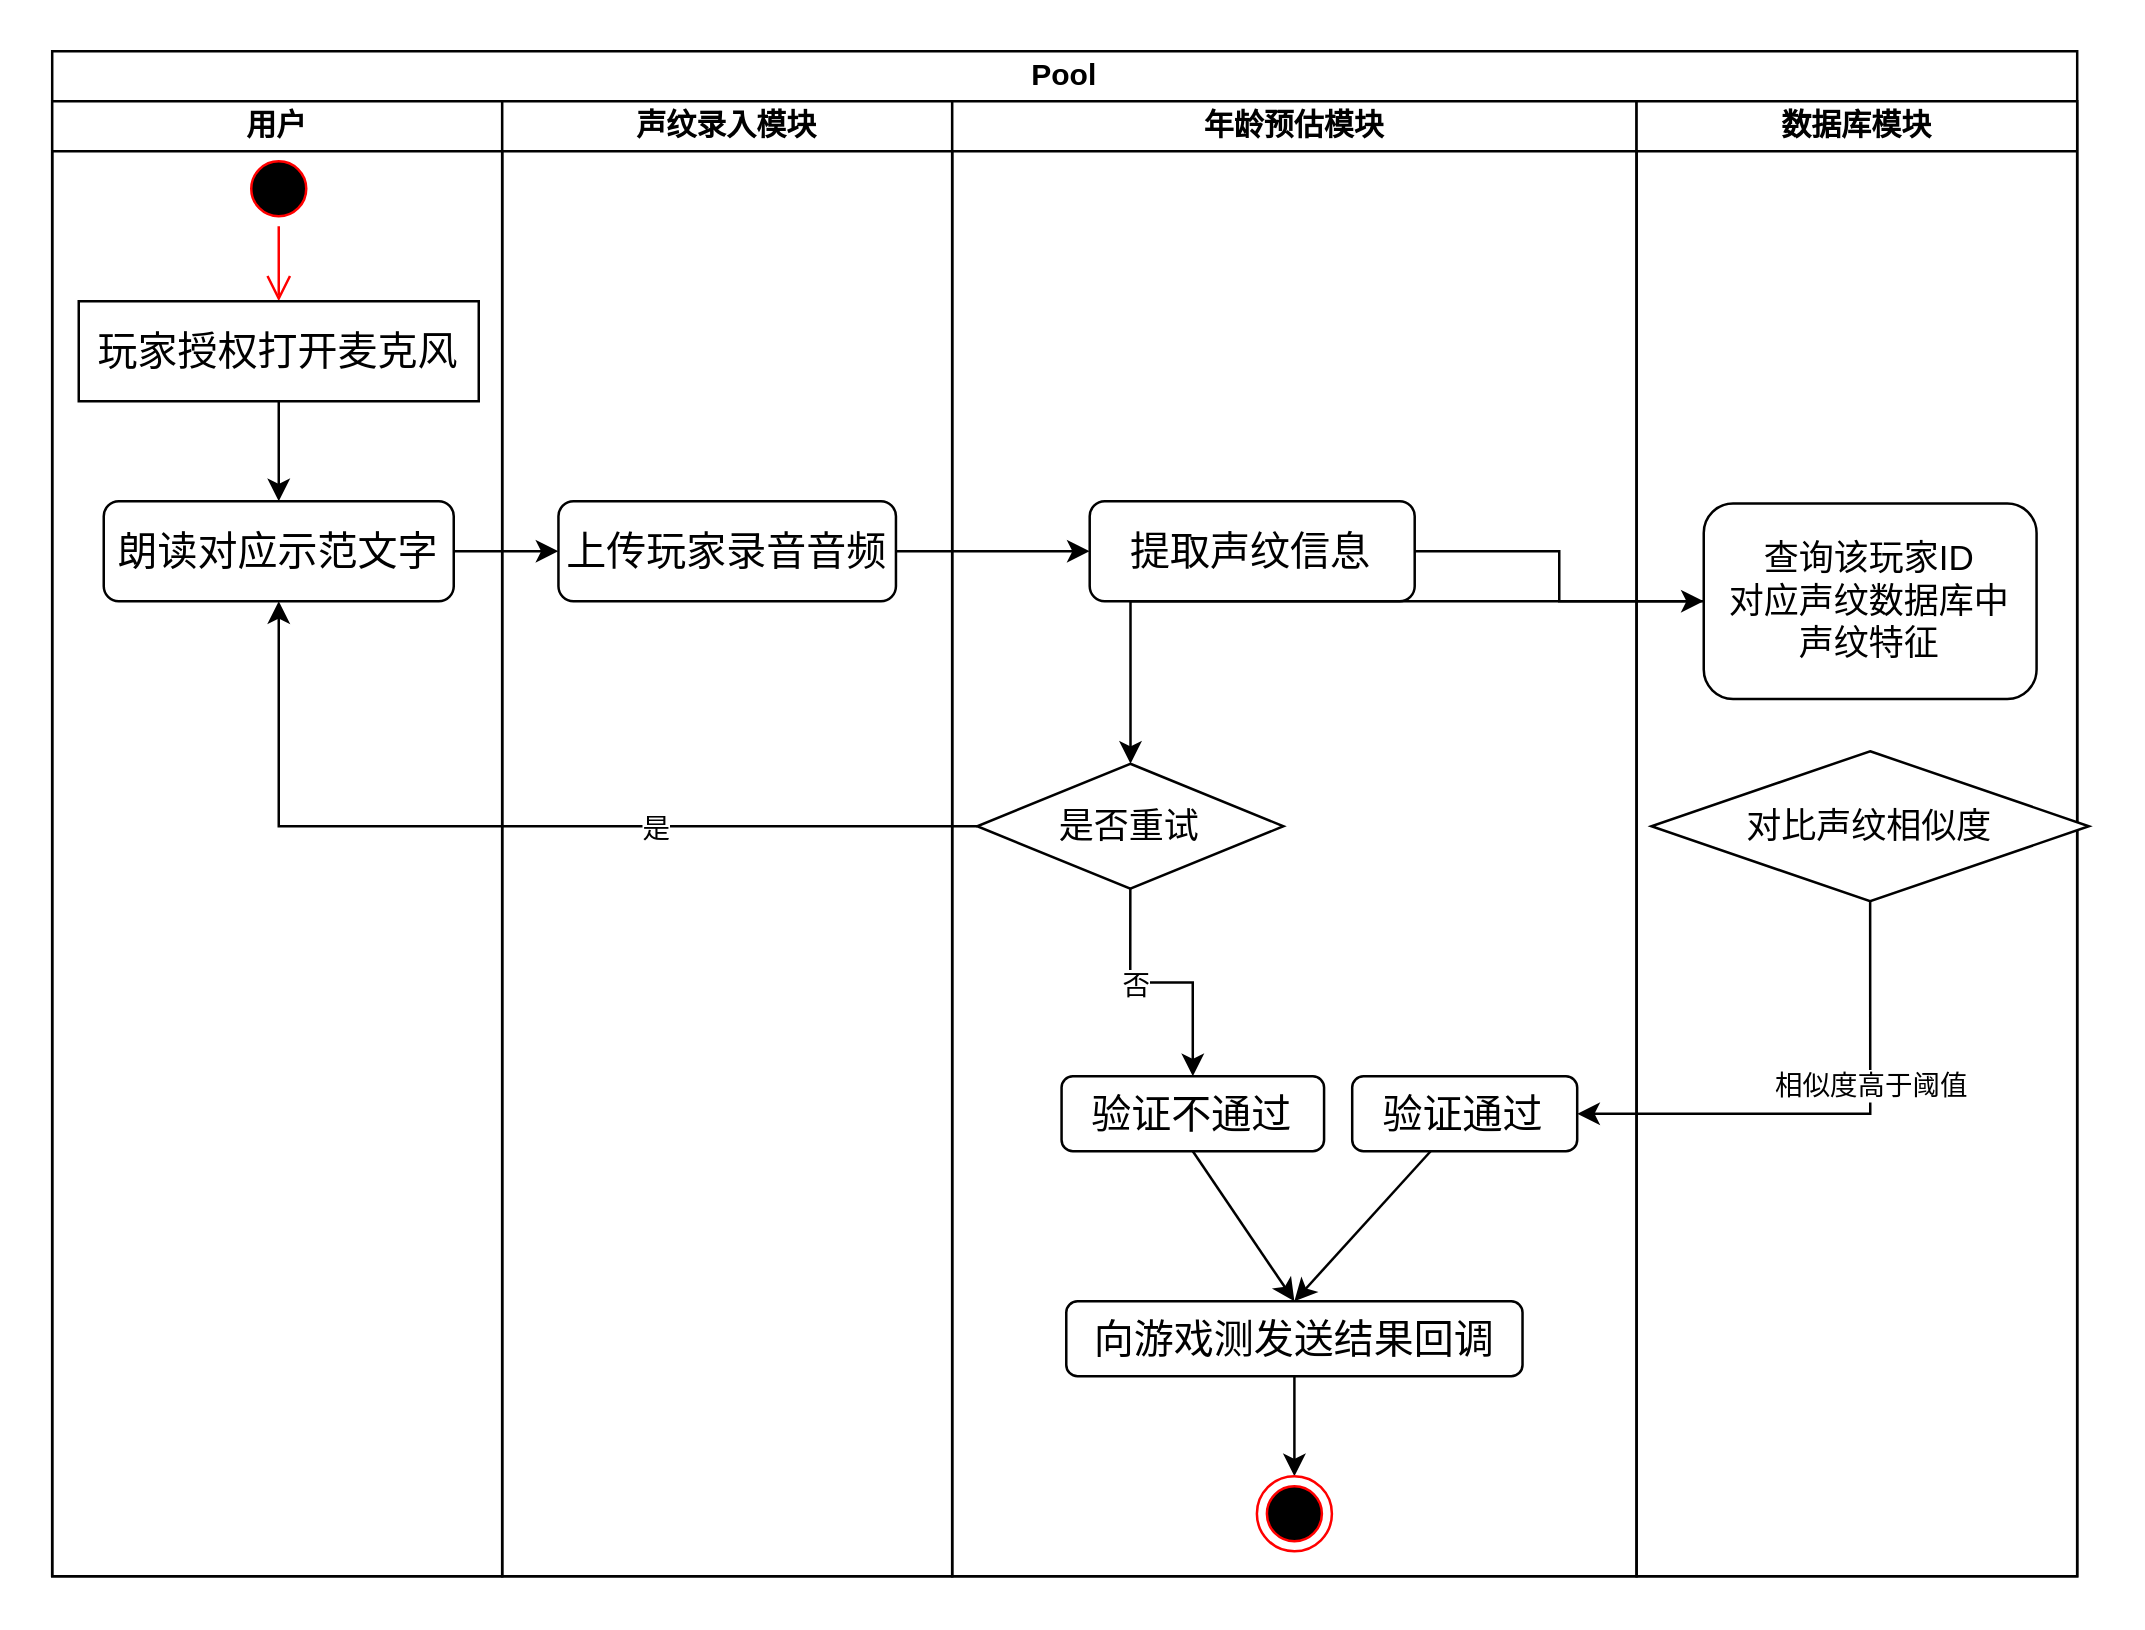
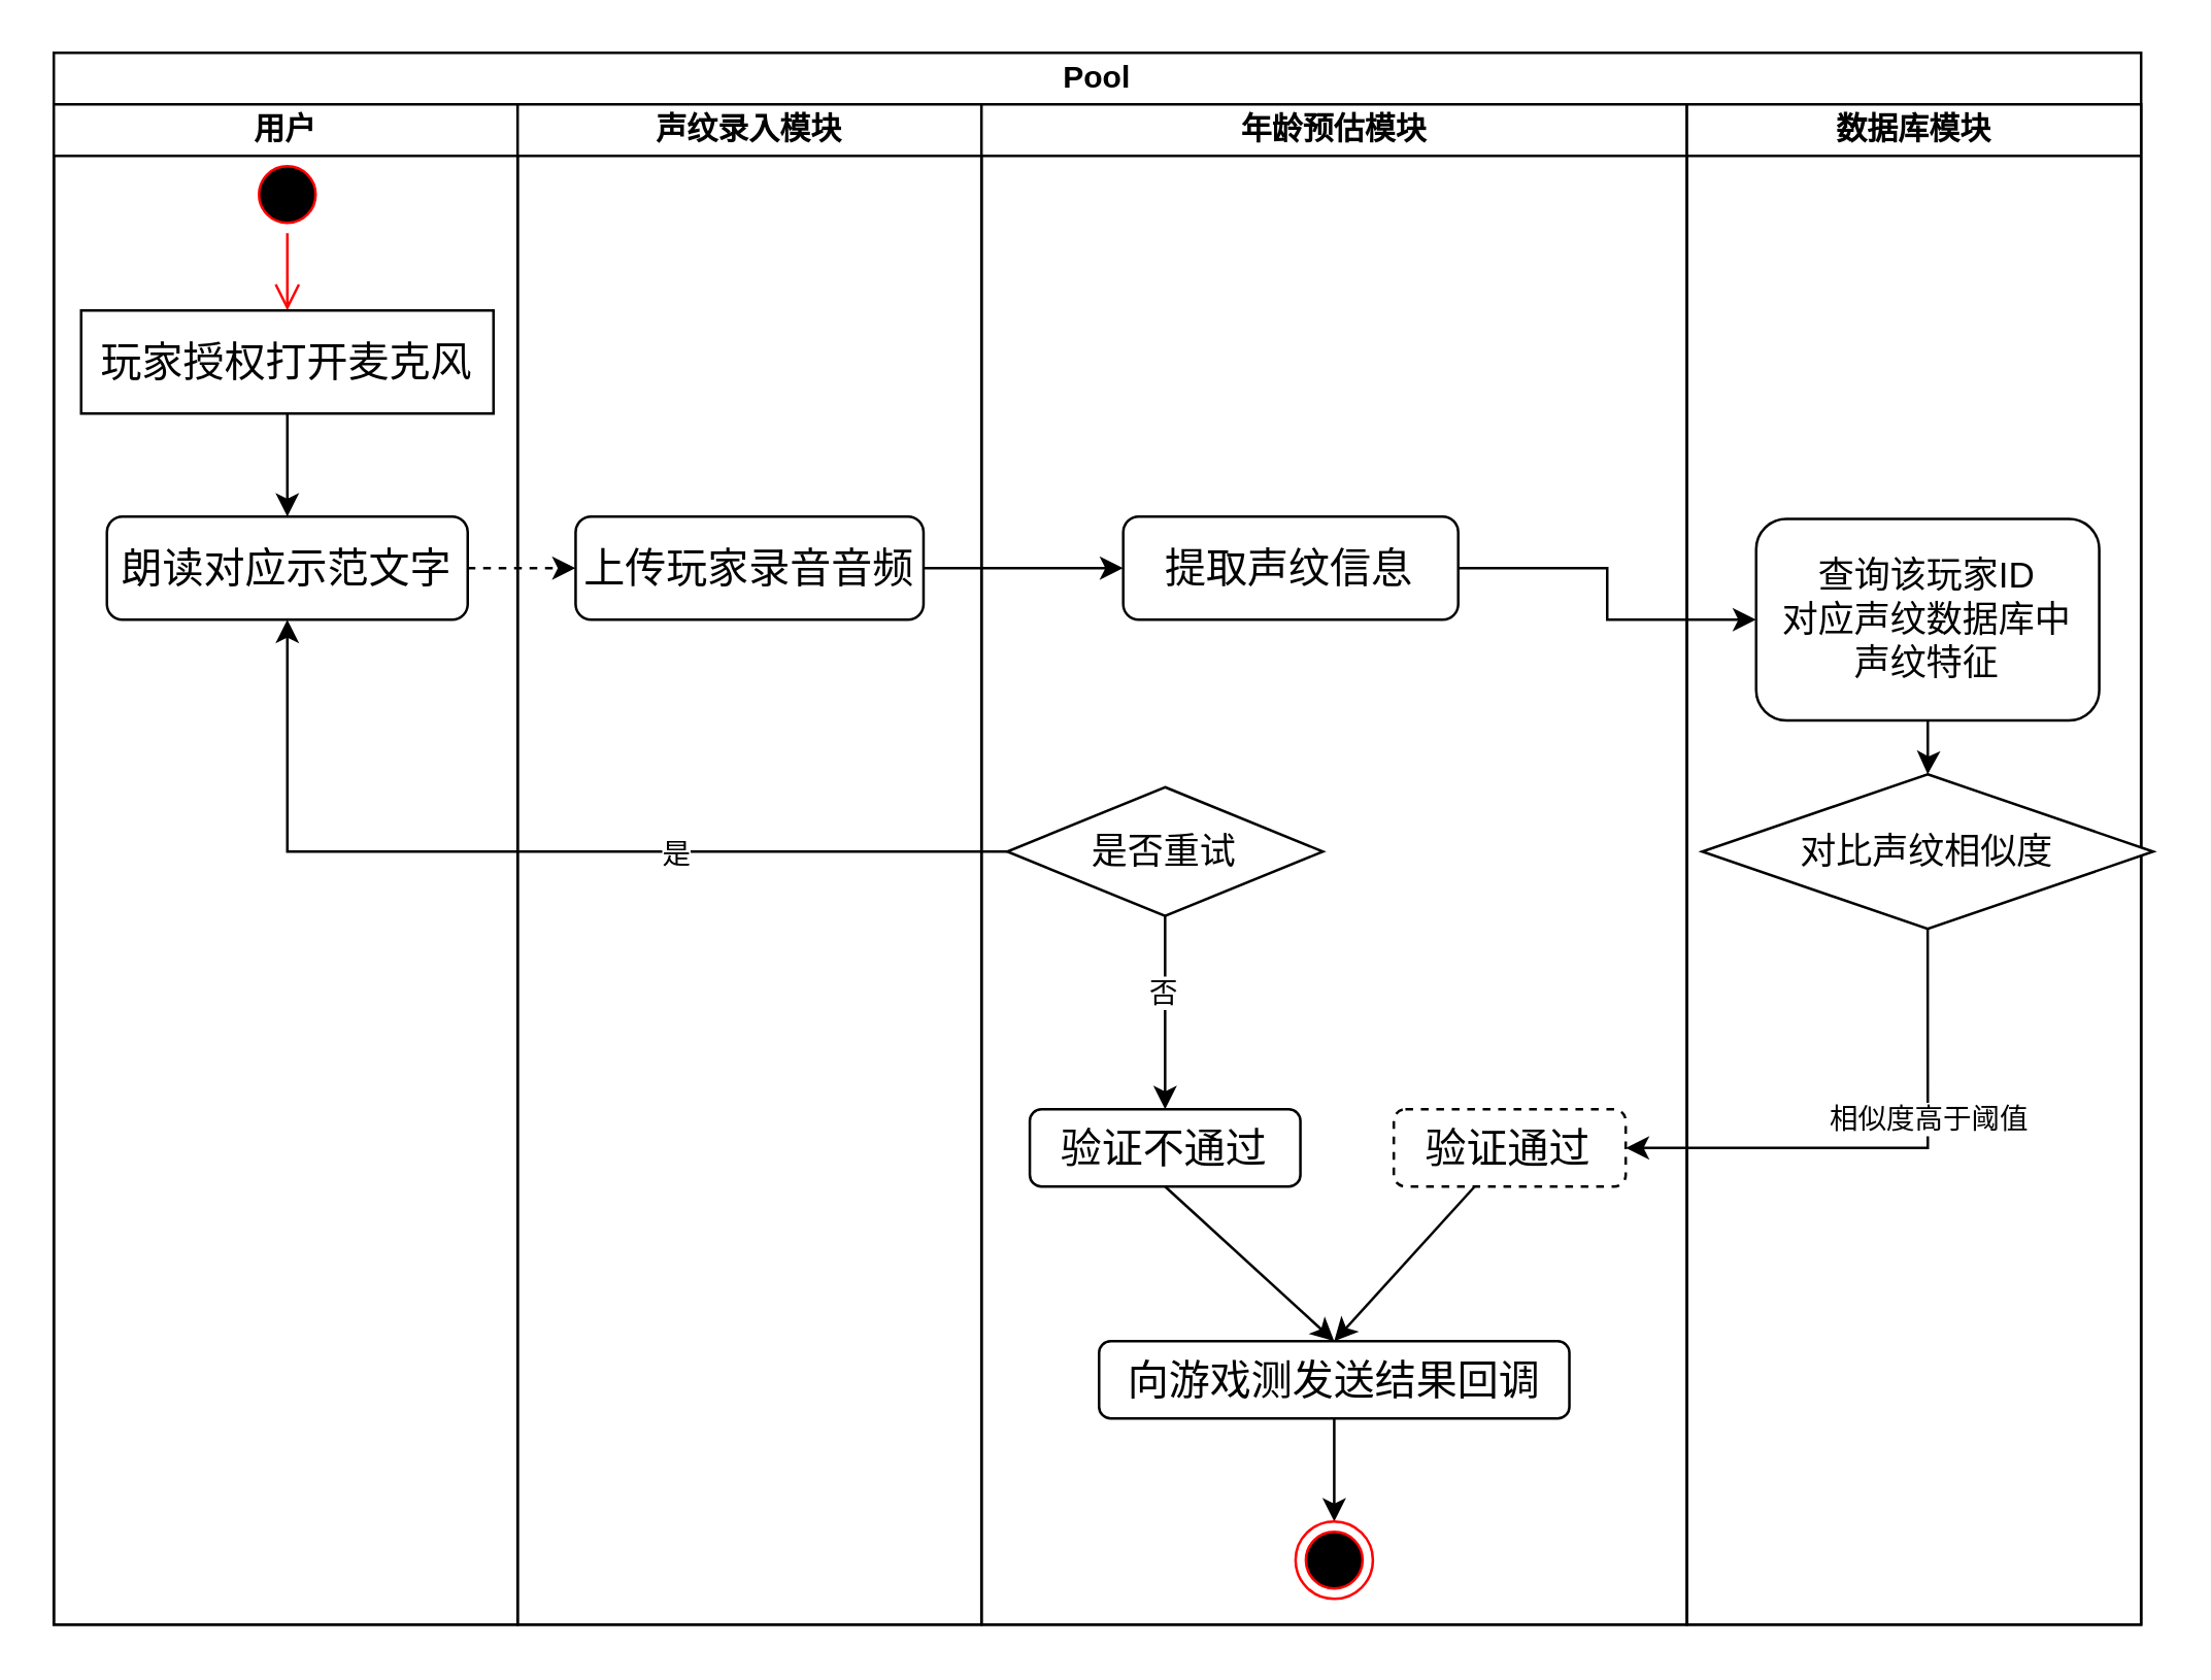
  <mxCell id="0" />
  <mxCell id="1" parent="0" />
  <mxCell id="2" value="Pool" style="swimlane;childLayout=stackLayout;resizeParent=1;resizeParentMax=0;startSize=20;html=1;" vertex="1" parent="1"><mxGeometry x="20.38" y="20" width="810" height="610" as="geometry" /></mxCell>
  <mxCell id="3" value="用户" style="swimlane;startSize=20;html=1;" vertex="1" parent="2"><mxGeometry y="20" width="180" height="590" as="geometry" /></mxCell>
  <mxCell id="4" value="" style="ellipse;html=1;shape=startState;fillColor=#000000;strokeColor=#ff0000;" vertex="1" parent="3"><mxGeometry x="75.62" y="20" width="30" height="30" as="geometry" /></mxCell>
  <mxCell id="5" value="" style="edgeStyle=orthogonalEdgeStyle;html=1;verticalAlign=bottom;endArrow=open;endSize=8;strokeColor=#ff0000;rounded=0;entryX=0.5;entryY=0;entryDx=0;entryDy=0;" edge="1" parent="3" source="4" target="6"><mxGeometry relative="1" as="geometry"><mxPoint x="50" y="120" as="targetPoint" /></mxGeometry></mxCell>
  <mxCell id="6" value="&lt;font style=&quot;font-size: 16px;&quot; face=&quot;Lucida Console&quot;&gt;玩家授权打开麦克风&lt;/font&gt;" style="whiteSpace=wrap;html=1;rounded=0;" vertex="1" parent="3"><mxGeometry x="10.62" y="80" width="160" height="40" as="geometry" /></mxCell>
  <mxCell id="7" value="&lt;font face=&quot;Lucida Console&quot; style=&quot;font-size: 16px;&quot;&gt;朗读对应示范文字&lt;/font&gt;" style="rounded=1;whiteSpace=wrap;html=1;" vertex="1" parent="3"><mxGeometry x="20.62" y="160" width="140" height="40" as="geometry" /></mxCell>
  <mxCell id="8" style="edgeStyle=orthogonalEdgeStyle;rounded=0;orthogonalLoop=1;jettySize=auto;html=1;" edge="1" parent="3" source="6" target="7"><mxGeometry relative="1" as="geometry" /></mxCell>
  <mxCell id="9" value="声纹录入模块" style="swimlane;startSize=20;html=1;" vertex="1" parent="2"><mxGeometry x="180" y="20" width="180" height="590" as="geometry" /></mxCell>
  <mxCell id="10" value="&lt;font face=&quot;Lucida Console&quot; style=&quot;font-size: 16px;&quot;&gt;上传玩家录音音频&lt;/font&gt;" style="rounded=1;whiteSpace=wrap;html=1;" vertex="1" parent="9"><mxGeometry x="22.5" y="160" width="135" height="40" as="geometry" /></mxCell>
- <mxCell id="11" style="edgeStyle=orthogonalEdgeStyle;rounded=0;orthogonalLoop=1;jettySize=auto;html=1;exitX=1;exitY=0.5;exitDx=0;exitDy=0;entryX=0;entryY=0.5;entryDx=0;entryDy=0;" edge="1" parent="2" source="7" target="10"><mxGeometry relative="1" as="geometry" /></mxCell>
+ <mxCell id="11" style="edgeStyle=orthogonalEdgeStyle;rounded=0;orthogonalLoop=1;jettySize=auto;html=1;exitX=1;exitY=0.5;exitDx=0;exitDy=0;entryX=0;entryY=0.5;entryDx=0;entryDy=0;dashed=1;" edge="1" parent="2" source="7" target="10"><mxGeometry relative="1" as="geometry" /></mxCell>
  <mxCell id="12" style="edgeStyle=orthogonalEdgeStyle;rounded=0;orthogonalLoop=1;jettySize=auto;html=1;exitX=1;exitY=0.5;exitDx=0;exitDy=0;entryX=0;entryY=0.5;entryDx=0;entryDy=0;" edge="1" parent="2" source="10" target="16"><mxGeometry relative="1" as="geometry" /></mxCell>
  <mxCell id="13" style="edgeStyle=orthogonalEdgeStyle;rounded=0;orthogonalLoop=1;jettySize=auto;html=1;exitX=0;exitY=0.5;exitDx=0;exitDy=0;entryX=0.5;entryY=1;entryDx=0;entryDy=0;" edge="1" parent="2" source="17" target="7"><mxGeometry relative="1" as="geometry" /></mxCell>
  <mxCell id="14" value="是" style="edgeLabel;html=1;align=center;verticalAlign=middle;resizable=0;points=[];" vertex="1" connectable="0" parent="13"><mxGeometry x="-0.022" y="-1" relative="1" as="geometry"><mxPoint x="52" y="1" as="offset" /></mxGeometry></mxCell>
  <mxCell id="15" value="年龄预估模块" style="swimlane;startSize=20;html=1;" vertex="1" parent="2"><mxGeometry x="360" y="20" width="273.75" height="590" as="geometry" /></mxCell>
  <mxCell id="16" value="&lt;font size=&quot;3&quot; face=&quot;Lucida Console&quot;&gt;提取声纹信息&lt;br&gt;&lt;/font&gt;" style="rounded=1;whiteSpace=wrap;html=1;" vertex="1" parent="15"><mxGeometry x="55" y="160" width="130" height="40" as="geometry" /></mxCell>
  <mxCell id="17" value="&lt;span style=&quot;font-size: 14px;&quot;&gt;是否重试&lt;/span&gt;" style="rhombus;whiteSpace=wrap;html=1;" vertex="1" parent="15"><mxGeometry x="10" y="265" width="122.5" height="50" as="geometry" /></mxCell>
- <mxCell id="18" value="&lt;font size=&quot;3&quot; face=&quot;Lucida Console&quot;&gt;验证通过&lt;/font&gt;" style="rounded=1;whiteSpace=wrap;html=1;" vertex="1" parent="15"><mxGeometry x="160" y="390" width="90" height="30" as="geometry" /></mxCell>
- <mxCell id="19" value="&lt;font size=&quot;3&quot; face=&quot;Lucida Console&quot;&gt;验证不通过&lt;/font&gt;" style="rounded=1;whiteSpace=wrap;html=1;" vertex="1" parent="15"><mxGeometry x="43.75" y="390" width="105" height="30" as="geometry" /></mxCell>
+ <mxCell id="18" value="&lt;font size=&quot;3&quot; face=&quot;Lucida Console&quot;&gt;验证通过&lt;/font&gt;" style="rounded=1;whiteSpace=wrap;html=1;dashed=1;" vertex="1" parent="15"><mxGeometry x="160" y="390" width="90" height="30" as="geometry" /></mxCell>
+ <mxCell id="19" value="&lt;font size=&quot;3&quot; face=&quot;Lucida Console&quot;&gt;验证不通过&lt;/font&gt;" style="rounded=1;whiteSpace=wrap;html=1;" vertex="1" parent="15"><mxGeometry x="18.75" y="390" width="105" height="30" as="geometry" /></mxCell>
  <mxCell id="20" style="rounded=0;orthogonalLoop=1;jettySize=auto;html=1;exitX=0.5;exitY=1;exitDx=0;exitDy=0;entryX=0.5;entryY=0;entryDx=0;entryDy=0;edgeStyle=orthogonalEdgeStyle;" edge="1" parent="15" source="17" target="19"><mxGeometry relative="1" as="geometry" /></mxCell>
  <mxCell id="21" value="否" style="edgeLabel;html=1;align=center;verticalAlign=middle;resizable=0;points=[];" vertex="1" connectable="0" parent="20"><mxGeometry x="-0.222" y="-1" relative="1" as="geometry"><mxPoint as="offset" /></mxGeometry></mxCell>
  <mxCell id="22" style="edgeStyle=orthogonalEdgeStyle;rounded=0;orthogonalLoop=1;jettySize=auto;html=1;exitX=0.5;exitY=1;exitDx=0;exitDy=0;entryX=0.5;entryY=0;entryDx=0;entryDy=0;" edge="1" parent="15" source="23" target="26"><mxGeometry relative="1" as="geometry" /></mxCell>
  <mxCell id="23" value="&lt;font size=&quot;3&quot; face=&quot;Lucida Console&quot;&gt;向游戏测发送结果回调&lt;/font&gt;" style="rounded=1;whiteSpace=wrap;html=1;" vertex="1" parent="15"><mxGeometry x="45.63" y="480" width="182.5" height="30" as="geometry" /></mxCell>
  <mxCell id="24" style="rounded=0;orthogonalLoop=1;jettySize=auto;html=1;entryX=0.5;entryY=0;entryDx=0;entryDy=0;" edge="1" parent="15" source="18" target="23"><mxGeometry relative="1" as="geometry" /></mxCell>
  <mxCell id="25" style="rounded=0;orthogonalLoop=1;jettySize=auto;html=1;exitX=0.5;exitY=1;exitDx=0;exitDy=0;entryX=0.5;entryY=0;entryDx=0;entryDy=0;" edge="1" parent="15" source="19" target="23"><mxGeometry relative="1" as="geometry" /></mxCell>
  <mxCell id="26" value="" style="ellipse;html=1;shape=endState;fillColor=#000000;strokeColor=#ff0000;" vertex="1" parent="15"><mxGeometry x="121.88" y="550" width="30" height="30" as="geometry" /></mxCell>
  <mxCell id="27" style="edgeStyle=orthogonalEdgeStyle;rounded=0;orthogonalLoop=1;jettySize=auto;html=1;entryX=0;entryY=0.5;entryDx=0;entryDy=0;" edge="1" parent="2" source="16" target="30"><mxGeometry relative="1" as="geometry"><mxPoint x="650.62" y="200" as="targetPoint" /></mxGeometry></mxCell>
  <mxCell id="28" value="数据库模块" style="swimlane;startSize=20;html=1;" vertex="1" parent="2"><mxGeometry x="633.75" y="20" width="176.25" height="590" as="geometry" /></mxCell>
- <mxCell id="29" style="edgeStyle=orthogonalEdgeStyle;rounded=0;orthogonalLoop=1;jettySize=auto;html=1;" edge="1" parent="28" source="30" target="17"><mxGeometry relative="1" as="geometry" /></mxCell>
+ <mxCell id="29" style="edgeStyle=orthogonalEdgeStyle;rounded=0;orthogonalLoop=1;jettySize=auto;html=1;entryX=0.5;entryY=0;entryDx=0;entryDy=0;" edge="1" parent="28" source="30" target="31"><mxGeometry relative="1" as="geometry" /></mxCell>
  <mxCell id="30" value="&lt;font style=&quot;font-size: 14px;&quot;&gt;查询该玩家ID&lt;br&gt;对应声纹数据库中&lt;br&gt;声纹特征&lt;/font&gt;" style="rounded=1;whiteSpace=wrap;html=1;" vertex="1" parent="28"><mxGeometry x="26.87" y="160.94" width="133.13" height="78.12" as="geometry" /></mxCell>
  <mxCell id="31" value="&lt;span style=&quot;font-size: 14px;&quot;&gt;对比声纹相似度&lt;/span&gt;" style="rhombus;whiteSpace=wrap;html=1;" vertex="1" parent="28"><mxGeometry x="5.93" y="260" width="175" height="60" as="geometry" /></mxCell>
  <mxCell id="32" style="edgeStyle=orthogonalEdgeStyle;rounded=0;orthogonalLoop=1;jettySize=auto;html=1;entryX=1;entryY=0.5;entryDx=0;entryDy=0;exitX=0.5;exitY=1;exitDx=0;exitDy=0;" edge="1" parent="2" source="31" target="18"><mxGeometry relative="1" as="geometry" /></mxCell>
  <mxCell id="33" value="相似度高于阈值" style="edgeLabel;html=1;align=center;verticalAlign=middle;resizable=0;points=[];" vertex="1" connectable="0" parent="32"><mxGeometry x="-0.272" relative="1" as="geometry"><mxPoint as="offset" /></mxGeometry></mxCell>
